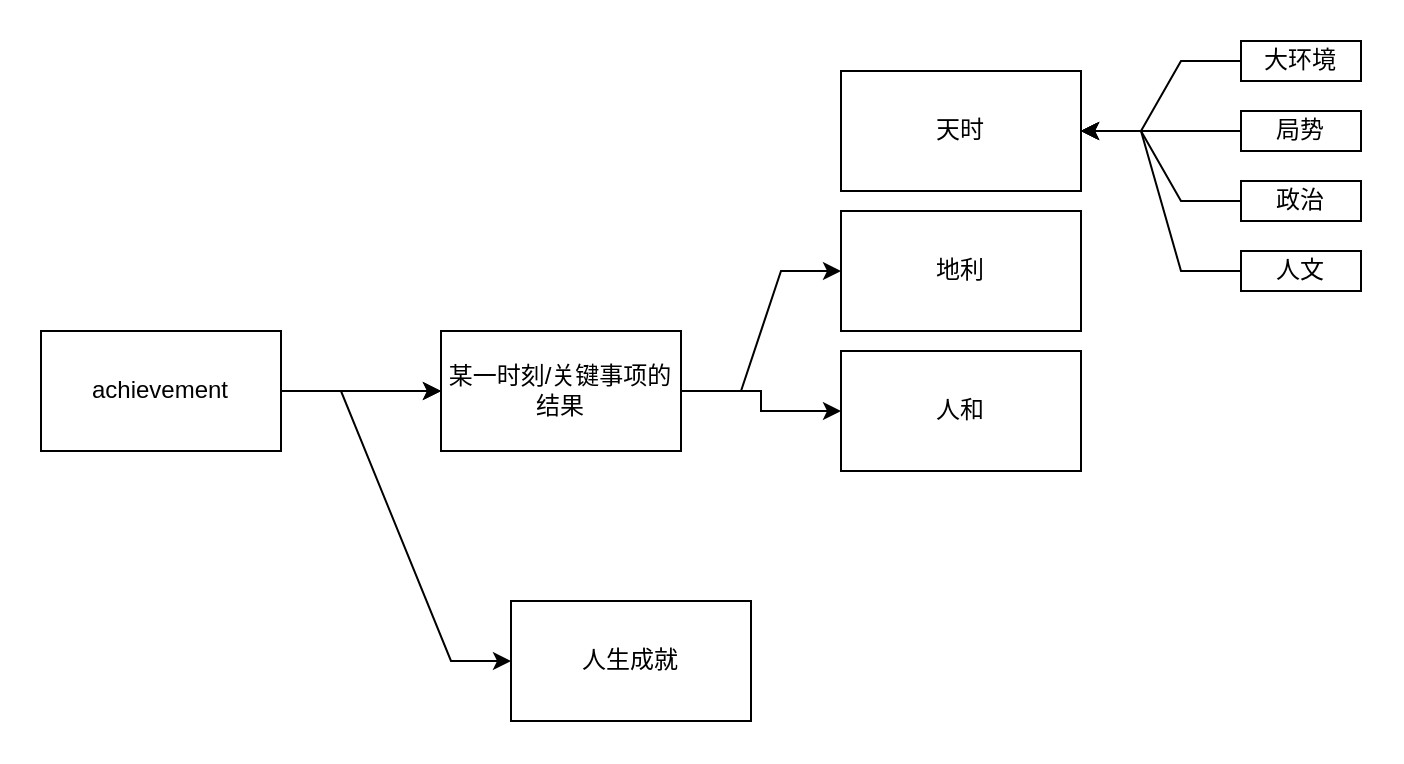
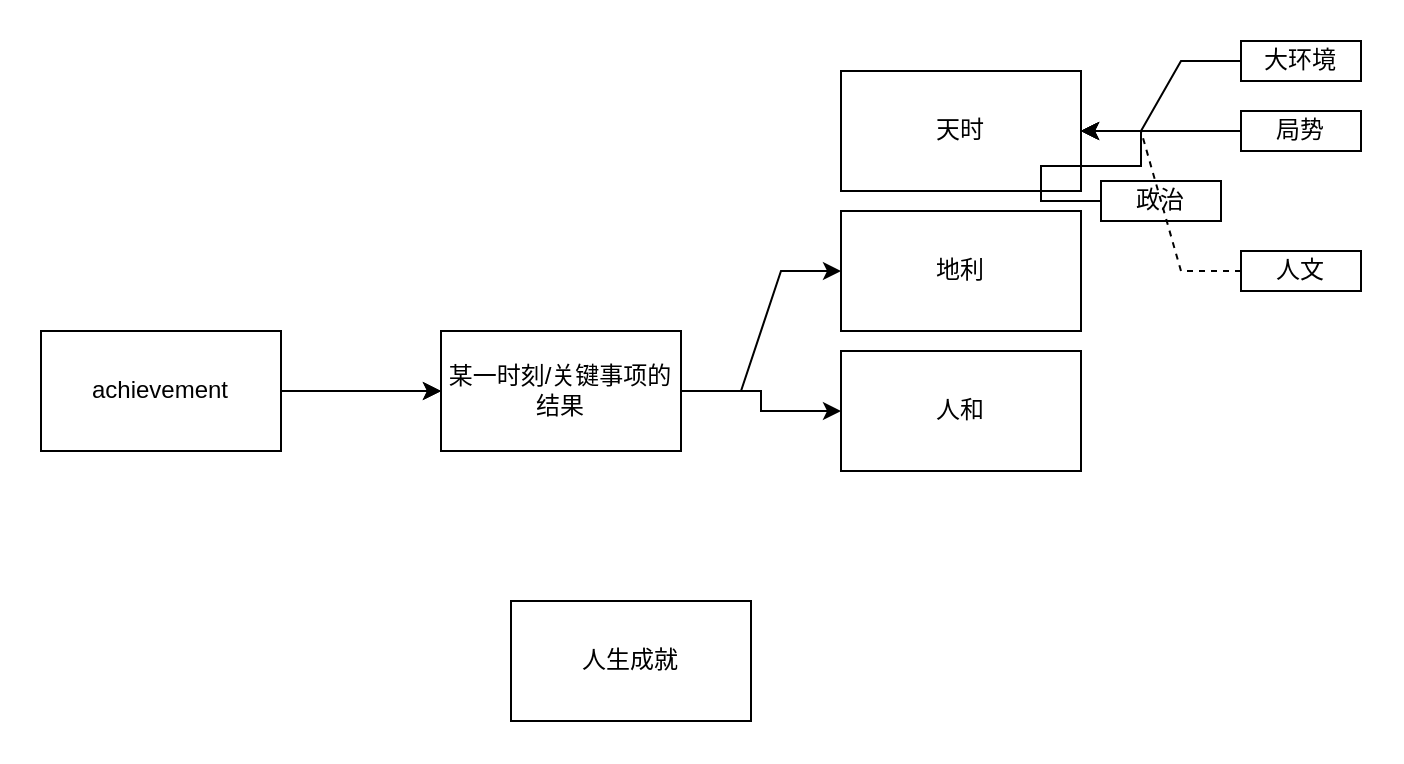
  <mxCell id="0" />
  <mxCell id="1" parent="0" />
  <mxCell id="2" value="" style="edgeStyle=orthogonalEdgeStyle;rounded=0;orthogonalLoop=1;jettySize=auto;html=1;" edge="1" parent="1" source="4" target="7"><mxGeometry relative="1" as="geometry" /></mxCell>
  <mxCell id="3" value="" style="edgeStyle=orthogonalEdgeStyle;rounded=0;orthogonalLoop=1;jettySize=auto;html=1;" edge="1" parent="1" source="4" target="7"><mxGeometry relative="1" as="geometry" /></mxCell>
  <mxCell id="4" value="achievement" style="rounded=0;whiteSpace=wrap;html=1;" vertex="1" parent="1"><mxGeometry x="20" y="165" width="120" height="60" as="geometry" /></mxCell>
  <mxCell id="5" style="edgeStyle=entityRelationEdgeStyle;rounded=0;orthogonalLoop=1;jettySize=auto;html=1;exitX=1;exitY=0.5;exitDx=0;exitDy=0;entryX=0;entryY=0.5;entryDx=0;entryDy=0;" edge="1" parent="1" source="7" target="11"><mxGeometry relative="1" as="geometry" /></mxCell>
  <mxCell id="6" style="edgeStyle=orthogonalEdgeStyle;rounded=0;orthogonalLoop=1;jettySize=auto;html=1;exitX=1;exitY=0.5;exitDx=0;exitDy=0;entryX=0;entryY=0.5;entryDx=0;entryDy=0;" edge="1" parent="1" source="7" target="12"><mxGeometry relative="1" as="geometry" /></mxCell>
  <mxCell id="7" value="某一时刻/关键事项的结果" style="rounded=0;whiteSpace=wrap;html=1;" vertex="1" parent="1"><mxGeometry x="220" y="165" width="120" height="60" as="geometry" /></mxCell>
  <mxCell id="8" value="人生成就" style="rounded=0;whiteSpace=wrap;html=1;" vertex="1" parent="1"><mxGeometry x="255" y="300" width="120" height="60" as="geometry" /></mxCell>
- <mxCell id="9" value="" style="endArrow=classic;html=1;rounded=0;entryX=0;entryY=0.5;entryDx=0;entryDy=0;edgeStyle=entityRelationEdgeStyle;" edge="1" parent="1" source="4" target="8"><mxGeometry width="50" height="50" relative="1" as="geometry"><mxPoint x="380" y="315" as="sourcePoint" /><mxPoint x="430" y="265" as="targetPoint" /></mxGeometry></mxCell>
  <mxCell id="10" value="天时" style="rounded=0;whiteSpace=wrap;html=1;" vertex="1" parent="1"><mxGeometry x="420" y="35" width="120" height="60" as="geometry" /></mxCell>
  <mxCell id="11" value="地利" style="rounded=0;whiteSpace=wrap;html=1;" vertex="1" parent="1"><mxGeometry x="420" y="105" width="120" height="60" as="geometry" /></mxCell>
  <mxCell id="12" value="人和" style="rounded=0;whiteSpace=wrap;html=1;" vertex="1" parent="1"><mxGeometry x="420" y="175" width="120" height="60" as="geometry" /></mxCell>
  <mxCell id="13" style="edgeStyle=entityRelationEdgeStyle;rounded=0;orthogonalLoop=1;jettySize=auto;html=1;exitX=0;exitY=0.5;exitDx=0;exitDy=0;entryX=1;entryY=0.5;entryDx=0;entryDy=0;" edge="1" parent="1" source="14" target="10"><mxGeometry relative="1" as="geometry" /></mxCell>
  <mxCell id="14" value="大环境" style="rounded=0;whiteSpace=wrap;html=1;" vertex="1" parent="1"><mxGeometry x="620" y="20" width="60" height="20" as="geometry" /></mxCell>
  <mxCell id="15" style="edgeStyle=entityRelationEdgeStyle;rounded=0;orthogonalLoop=1;jettySize=auto;html=1;exitX=0;exitY=0.5;exitDx=0;exitDy=0;" edge="1" parent="1" source="16" target="10"><mxGeometry relative="1" as="geometry" /></mxCell>
  <mxCell id="16" value="局势" style="rounded=0;whiteSpace=wrap;html=1;" vertex="1" parent="1"><mxGeometry x="620" y="55" width="60" height="20" as="geometry" /></mxCell>
  <mxCell id="17" style="edgeStyle=entityRelationEdgeStyle;rounded=0;orthogonalLoop=1;jettySize=auto;html=1;exitX=0;exitY=0.5;exitDx=0;exitDy=0;entryX=1;entryY=0.5;entryDx=0;entryDy=0;endArrow=open;" edge="1" parent="1" source="18" target="10"><mxGeometry relative="1" as="geometry" /></mxCell>
- <mxCell id="18" value="政治" style="rounded=0;whiteSpace=wrap;html=1;" vertex="1" parent="1"><mxGeometry x="620" y="90" width="60" height="20" as="geometry" /></mxCell>
- <mxCell id="19" style="edgeStyle=entityRelationEdgeStyle;rounded=0;orthogonalLoop=1;jettySize=auto;html=1;exitX=0;exitY=0.5;exitDx=0;exitDy=0;entryX=1;entryY=0.5;entryDx=0;entryDy=0;" edge="1" parent="1" source="20" target="10"><mxGeometry relative="1" as="geometry" /></mxCell>
+ <mxCell id="18" value="政治" style="rounded=0;whiteSpace=wrap;html=1;" vertex="1" parent="1"><mxGeometry x="550" y="90" width="60" height="20" as="geometry" /></mxCell>
+ <mxCell id="19" style="edgeStyle=entityRelationEdgeStyle;rounded=0;orthogonalLoop=1;jettySize=auto;html=1;exitX=0;exitY=0.5;exitDx=0;exitDy=0;entryX=1;entryY=0.5;entryDx=0;entryDy=0;dashed=1;" edge="1" parent="1" source="20" target="10"><mxGeometry relative="1" as="geometry" /></mxCell>
  <mxCell id="20" value="人文" style="rounded=0;whiteSpace=wrap;html=1;" vertex="1" parent="1"><mxGeometry x="620" y="125" width="60" height="20" as="geometry" /></mxCell>
